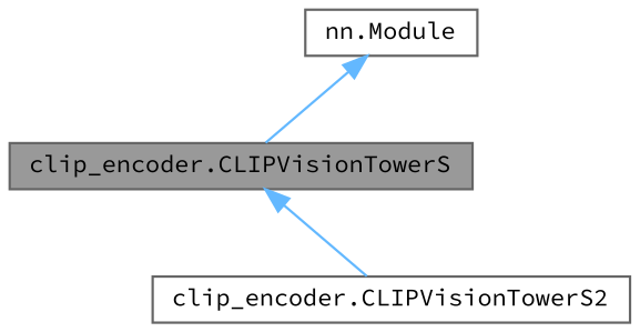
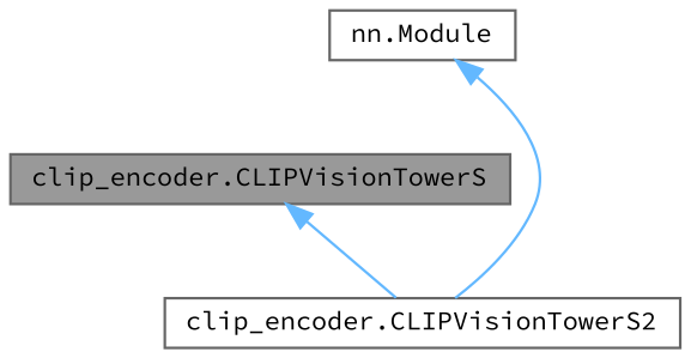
  digraph {
    fontname="Source Code Pro"
    node [color=gray40 fillcolor=white fontname="Source Code Pro" fontsize=10 shape=box style=filled]
    edge [color=steelblue1 dir=back fontname="Source Code Pro" fontsize=10 labelfontname=Helvetica labelfontsize=10 style=solid]
    n1 [fillcolor=grey60 fontcolor=black height=0.2 label="clip_encoder.CLIPVisionTowerS" width=0.4]
    n2 [height=0.2 label="clip_encoder.CLIPVisionTowerS2" width=0.4]
    n3 [height=0.2 label="nn.Module" width=0.4]
    n1 -> n2
-   n3 -> n1
+   n3 -> n2
  }
